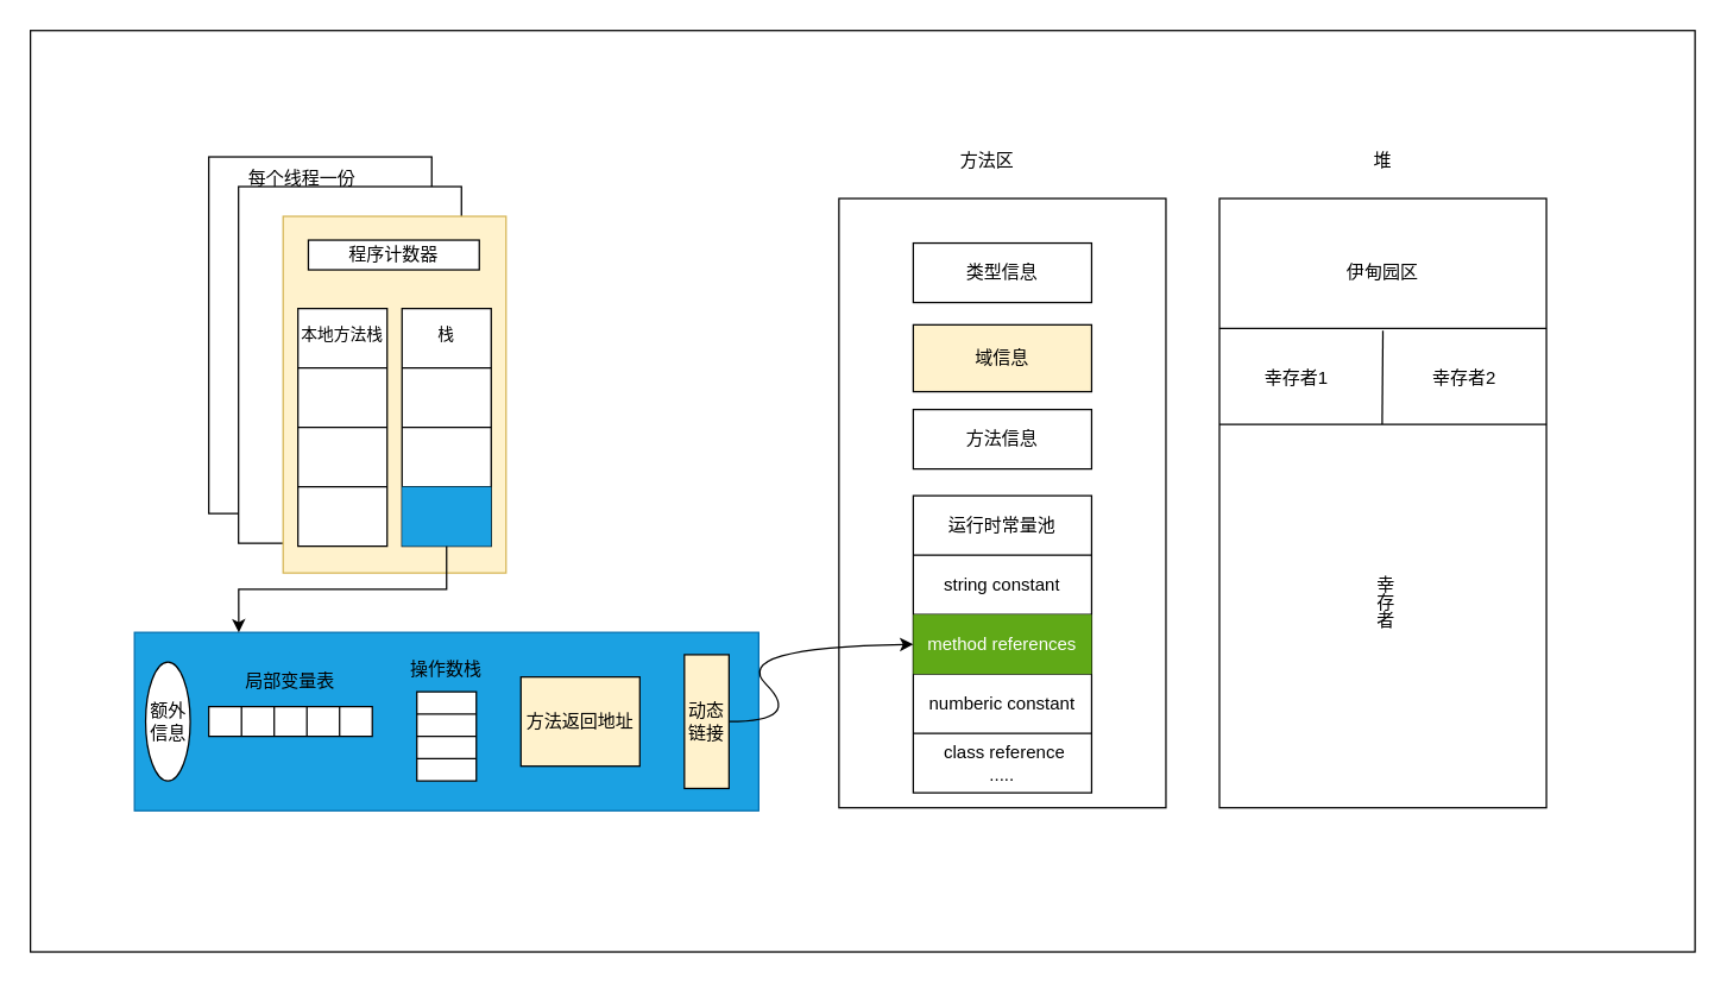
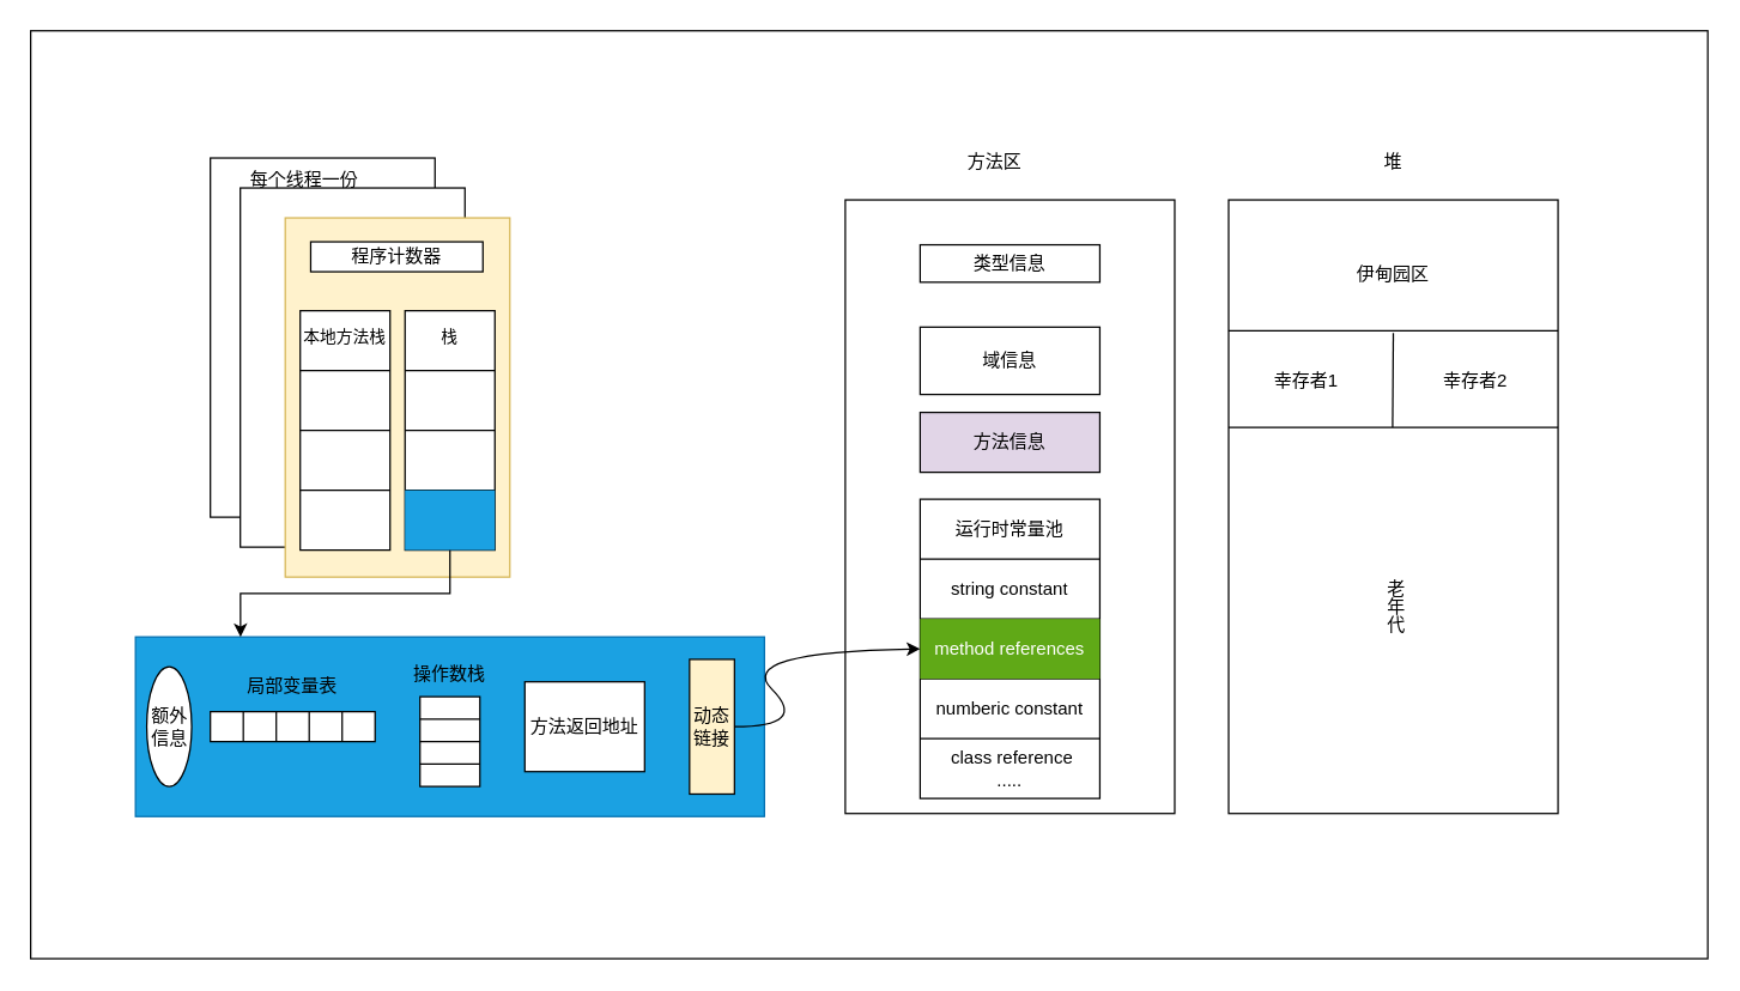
  <mxCell id="0" />
  <mxCell id="1" parent="0" />
  <mxCell id="2" value="" style="rounded=0;whiteSpace=wrap;html=1;" vertex="1" parent="1"><mxGeometry width="1120" height="620" as="geometry" x="20" y="20" /></mxCell>
  <mxCell id="3" value="" style="rounded=0;whiteSpace=wrap;html=1;" vertex="1" parent="1"><mxGeometry x="140" y="105" width="150" height="240" as="geometry" /></mxCell>
  <mxCell id="4" value="" style="rounded=0;whiteSpace=wrap;html=1;" vertex="1" parent="1"><mxGeometry x="160" y="125" width="150" height="240" as="geometry" /></mxCell>
  <mxCell id="5" value="" style="rounded=0;whiteSpace=wrap;html=1;fillColor=#fff2cc;strokeColor=#d6b656;" vertex="1" parent="1"><mxGeometry x="190" y="145" width="150" height="240" as="geometry" /></mxCell>
  <mxCell id="6" value="程序计数器" style="rounded=0;whiteSpace=wrap;html=1;" vertex="1" parent="1"><mxGeometry x="207" y="161" width="115" height="20" as="geometry" /></mxCell>
  <mxCell id="7" value="每个线程一份" style="text;html=1;align=center;verticalAlign=middle;whiteSpace=wrap;rounded=0;" vertex="1" parent="1"><mxGeometry x="127.5" y="105" width="150" height="30" as="geometry" /></mxCell>
  <mxCell id="8" value="" style="rounded=0;whiteSpace=wrap;html=1;fillColor=#1ba1e2;fontColor=#ffffff;strokeColor=#006EAF;" vertex="1" parent="1"><mxGeometry x="90" y="425" width="420" height="120" as="geometry" /></mxCell>
  <mxCell id="9" value="动态链接" style="rounded=0;whiteSpace=wrap;html=1;fillColor=#fff2cc;" vertex="1" parent="1"><mxGeometry x="460" y="440" width="30" height="90" as="geometry" /></mxCell>
- <mxCell id="10" value="方法返回地址" style="rounded=0;whiteSpace=wrap;html=1;fillColor=#fff2cc;" vertex="1" parent="1"><mxGeometry x="350" y="455" width="80" height="60" as="geometry" /></mxCell>
+ <mxCell id="10" value="方法返回地址" style="rounded=0;whiteSpace=wrap;html=1;" vertex="1" parent="1"><mxGeometry x="350" y="455" width="80" height="60" as="geometry" /></mxCell>
  <mxCell id="11" value="额外信息" style="ellipse;whiteSpace=wrap;html=1;" vertex="1" parent="1"><mxGeometry x="97.5" y="445" width="30" height="80" as="geometry" /></mxCell>
  <mxCell id="12" value="" style="shape=table;startSize=0;container=1;collapsible=0;childLayout=tableLayout;" vertex="1" parent="1"><mxGeometry x="200" y="207" width="60" height="160" as="geometry" /></mxCell>
  <mxCell id="13" value="" style="shape=tableRow;horizontal=0;startSize=0;swimlaneHead=0;swimlaneBody=0;strokeColor=inherit;top=0;left=0;bottom=0;right=0;collapsible=0;dropTarget=0;fillColor=none;points=[[0,0.5],[1,0.5]];portConstraint=eastwest;" vertex="1" parent="12"><mxGeometry width="60" height="40" as="geometry" /></mxCell>
  <mxCell id="14" value="" style="shape=partialRectangle;html=1;whiteSpace=wrap;connectable=0;strokeColor=inherit;overflow=hidden;fillColor=none;top=0;left=0;bottom=0;right=0;pointerEvents=1;" vertex="1" parent="13"><mxGeometry width="60" height="40" as="geometry"><mxRectangle width="60" height="40" as="alternateBounds" /></mxGeometry></mxCell>
  <mxCell id="15" value="" style="shape=tableRow;horizontal=0;startSize=0;swimlaneHead=0;swimlaneBody=0;strokeColor=inherit;top=0;left=0;bottom=0;right=0;collapsible=0;dropTarget=0;fillColor=none;points=[[0,0.5],[1,0.5]];portConstraint=eastwest;" vertex="1" parent="12"><mxGeometry y="40" width="60" height="40" as="geometry" /></mxCell>
  <mxCell id="16" value="" style="shape=partialRectangle;html=1;whiteSpace=wrap;connectable=0;strokeColor=inherit;overflow=hidden;fillColor=none;top=0;left=0;bottom=0;right=0;pointerEvents=1;" vertex="1" parent="15"><mxGeometry width="60" height="40" as="geometry"><mxRectangle width="60" height="40" as="alternateBounds" /></mxGeometry></mxCell>
  <mxCell id="17" value="" style="shape=tableRow;horizontal=0;startSize=0;swimlaneHead=0;swimlaneBody=0;strokeColor=inherit;top=0;left=0;bottom=0;right=0;collapsible=0;dropTarget=0;fillColor=none;points=[[0,0.5],[1,0.5]];portConstraint=eastwest;" vertex="1" parent="12"><mxGeometry y="80" width="60" height="40" as="geometry" /></mxCell>
  <mxCell id="18" value="" style="shape=partialRectangle;html=1;whiteSpace=wrap;connectable=0;strokeColor=inherit;overflow=hidden;fillColor=none;top=0;left=0;bottom=0;right=0;pointerEvents=1;" vertex="1" parent="17"><mxGeometry width="60" height="40" as="geometry"><mxRectangle width="60" height="40" as="alternateBounds" /></mxGeometry></mxCell>
  <mxCell id="19" style="shape=tableRow;horizontal=0;startSize=0;swimlaneHead=0;swimlaneBody=0;strokeColor=inherit;top=0;left=0;bottom=0;right=0;collapsible=0;dropTarget=0;fillColor=none;points=[[0,0.5],[1,0.5]];portConstraint=eastwest;" vertex="1" parent="12"><mxGeometry y="120" width="60" height="40" as="geometry" /></mxCell>
  <mxCell id="20" style="shape=partialRectangle;html=1;whiteSpace=wrap;connectable=0;strokeColor=inherit;overflow=hidden;fillColor=none;top=0;left=0;bottom=0;right=0;pointerEvents=1;" vertex="1" parent="19"><mxGeometry width="60" height="40" as="geometry"><mxRectangle width="60" height="40" as="alternateBounds" /></mxGeometry></mxCell>
  <mxCell id="21" value="" style="shape=table;startSize=0;container=1;collapsible=0;childLayout=tableLayout;" vertex="1" parent="1"><mxGeometry x="270" y="207" width="60" height="160" as="geometry" /></mxCell>
  <mxCell id="22" value="" style="shape=tableRow;horizontal=0;startSize=0;swimlaneHead=0;swimlaneBody=0;strokeColor=inherit;top=0;left=0;bottom=0;right=0;collapsible=0;dropTarget=0;fillColor=none;points=[[0,0.5],[1,0.5]];portConstraint=eastwest;" vertex="1" parent="21"><mxGeometry width="60" height="40" as="geometry" /></mxCell>
  <mxCell id="23" value="" style="shape=partialRectangle;html=1;whiteSpace=wrap;connectable=0;strokeColor=inherit;overflow=hidden;fillColor=none;top=0;left=0;bottom=0;right=0;pointerEvents=1;" vertex="1" parent="22"><mxGeometry width="60" height="40" as="geometry"><mxRectangle width="60" height="40" as="alternateBounds" /></mxGeometry></mxCell>
  <mxCell id="24" value="" style="shape=tableRow;horizontal=0;startSize=0;swimlaneHead=0;swimlaneBody=0;strokeColor=inherit;top=0;left=0;bottom=0;right=0;collapsible=0;dropTarget=0;fillColor=none;points=[[0,0.5],[1,0.5]];portConstraint=eastwest;" vertex="1" parent="21"><mxGeometry y="40" width="60" height="40" as="geometry" /></mxCell>
  <mxCell id="25" value="" style="shape=partialRectangle;html=1;whiteSpace=wrap;connectable=0;strokeColor=inherit;overflow=hidden;fillColor=none;top=0;left=0;bottom=0;right=0;pointerEvents=1;" vertex="1" parent="24"><mxGeometry width="60" height="40" as="geometry"><mxRectangle width="60" height="40" as="alternateBounds" /></mxGeometry></mxCell>
  <mxCell id="26" value="" style="shape=tableRow;horizontal=0;startSize=0;swimlaneHead=0;swimlaneBody=0;strokeColor=inherit;top=0;left=0;bottom=0;right=0;collapsible=0;dropTarget=0;fillColor=none;points=[[0,0.5],[1,0.5]];portConstraint=eastwest;" vertex="1" parent="21"><mxGeometry y="80" width="60" height="40" as="geometry" /></mxCell>
  <mxCell id="27" value="" style="shape=partialRectangle;html=1;whiteSpace=wrap;connectable=0;strokeColor=inherit;overflow=hidden;fillColor=none;top=0;left=0;bottom=0;right=0;pointerEvents=1;" vertex="1" parent="26"><mxGeometry width="60" height="40" as="geometry"><mxRectangle width="60" height="40" as="alternateBounds" /></mxGeometry></mxCell>
  <mxCell id="28" style="shape=tableRow;horizontal=0;startSize=0;swimlaneHead=0;swimlaneBody=0;strokeColor=inherit;top=0;left=0;bottom=0;right=0;collapsible=0;dropTarget=0;fillColor=none;points=[[0,0.5],[1,0.5]];portConstraint=eastwest;" vertex="1" parent="21"><mxGeometry y="120" width="60" height="40" as="geometry" /></mxCell>
  <mxCell id="29" style="shape=partialRectangle;html=1;whiteSpace=wrap;connectable=0;strokeColor=#006EAF;overflow=hidden;fillColor=#1ba1e2;top=0;left=0;bottom=0;right=0;pointerEvents=1;fontColor=#ffffff;" vertex="1" parent="28"><mxGeometry width="60" height="40" as="geometry"><mxRectangle width="60" height="40" as="alternateBounds" /></mxGeometry></mxCell>
  <mxCell id="30" value="本地方法栈" style="text;html=1;align=center;verticalAlign=middle;whiteSpace=wrap;rounded=0;fontSize=11;" vertex="1" parent="1"><mxGeometry x="200" y="210" width="60" height="30" as="geometry" /></mxCell>
  <mxCell id="31" value="栈" style="text;html=1;align=center;verticalAlign=middle;whiteSpace=wrap;rounded=0;fontSize=11;" vertex="1" parent="1"><mxGeometry x="270" y="210" width="60" height="30" as="geometry" /></mxCell>
  <mxCell id="32" value="" style="shape=table;startSize=0;container=1;collapsible=0;childLayout=tableLayout;" vertex="1" parent="1"><mxGeometry x="140" y="475" width="110" height="20" as="geometry" /></mxCell>
  <mxCell id="33" value="" style="shape=tableRow;horizontal=0;startSize=0;swimlaneHead=0;swimlaneBody=0;strokeColor=inherit;top=0;left=0;bottom=0;right=0;collapsible=0;dropTarget=0;fillColor=none;points=[[0,0.5],[1,0.5]];portConstraint=eastwest;" vertex="1" parent="32"><mxGeometry width="110" height="20" as="geometry" /></mxCell>
  <mxCell id="34" value="" style="shape=partialRectangle;html=1;whiteSpace=wrap;connectable=0;strokeColor=inherit;overflow=hidden;fillColor=none;top=0;left=0;bottom=0;right=0;pointerEvents=1;" vertex="1" parent="33"><mxGeometry width="22" height="20" as="geometry"><mxRectangle width="22" height="20" as="alternateBounds" /></mxGeometry></mxCell>
  <mxCell id="35" value="" style="shape=partialRectangle;html=1;whiteSpace=wrap;connectable=0;strokeColor=inherit;overflow=hidden;fillColor=none;top=0;left=0;bottom=0;right=0;pointerEvents=1;" vertex="1" parent="33"><mxGeometry x="22" width="22" height="20" as="geometry"><mxRectangle width="22" height="20" as="alternateBounds" /></mxGeometry></mxCell>
  <mxCell id="36" value="" style="shape=partialRectangle;html=1;whiteSpace=wrap;connectable=0;strokeColor=inherit;overflow=hidden;fillColor=none;top=0;left=0;bottom=0;right=0;pointerEvents=1;" vertex="1" parent="33"><mxGeometry x="44" width="22" height="20" as="geometry"><mxRectangle width="22" height="20" as="alternateBounds" /></mxGeometry></mxCell>
  <mxCell id="37" value="" style="shape=partialRectangle;html=1;whiteSpace=wrap;connectable=0;strokeColor=inherit;overflow=hidden;fillColor=none;top=0;left=0;bottom=0;right=0;pointerEvents=1;" vertex="1" parent="33"><mxGeometry x="66" width="22" height="20" as="geometry"><mxRectangle width="22" height="20" as="alternateBounds" /></mxGeometry></mxCell>
  <mxCell id="38" value="" style="shape=partialRectangle;html=1;whiteSpace=wrap;connectable=0;strokeColor=inherit;overflow=hidden;fillColor=none;top=0;left=0;bottom=0;right=0;pointerEvents=1;" vertex="1" parent="33"><mxGeometry x="88" width="22" height="20" as="geometry"><mxRectangle width="22" height="20" as="alternateBounds" /></mxGeometry></mxCell>
  <mxCell id="39" value="" style="shape=table;startSize=0;container=1;collapsible=0;childLayout=tableLayout;" vertex="1" parent="1"><mxGeometry x="280" y="465" width="40" height="60" as="geometry" /></mxCell>
  <mxCell id="40" value="" style="shape=tableRow;horizontal=0;startSize=0;swimlaneHead=0;swimlaneBody=0;strokeColor=inherit;top=0;left=0;bottom=0;right=0;collapsible=0;dropTarget=0;fillColor=none;points=[[0,0.5],[1,0.5]];portConstraint=eastwest;" vertex="1" parent="39"><mxGeometry width="40" height="15" as="geometry" /></mxCell>
  <mxCell id="41" value="" style="shape=partialRectangle;html=1;whiteSpace=wrap;connectable=0;strokeColor=inherit;overflow=hidden;fillColor=none;top=0;left=0;bottom=0;right=0;pointerEvents=1;" vertex="1" parent="40"><mxGeometry width="40" height="15" as="geometry"><mxRectangle width="40" height="15" as="alternateBounds" /></mxGeometry></mxCell>
  <mxCell id="42" value="" style="shape=tableRow;horizontal=0;startSize=0;swimlaneHead=0;swimlaneBody=0;strokeColor=inherit;top=0;left=0;bottom=0;right=0;collapsible=0;dropTarget=0;fillColor=none;points=[[0,0.5],[1,0.5]];portConstraint=eastwest;" vertex="1" parent="39"><mxGeometry y="15" width="40" height="15" as="geometry" /></mxCell>
  <mxCell id="43" value="" style="shape=partialRectangle;html=1;whiteSpace=wrap;connectable=0;strokeColor=inherit;overflow=hidden;fillColor=none;top=0;left=0;bottom=0;right=0;pointerEvents=1;" vertex="1" parent="42"><mxGeometry width="40" height="15" as="geometry"><mxRectangle width="40" height="15" as="alternateBounds" /></mxGeometry></mxCell>
  <mxCell id="44" value="" style="shape=tableRow;horizontal=0;startSize=0;swimlaneHead=0;swimlaneBody=0;strokeColor=inherit;top=0;left=0;bottom=0;right=0;collapsible=0;dropTarget=0;fillColor=none;points=[[0,0.5],[1,0.5]];portConstraint=eastwest;" vertex="1" parent="39"><mxGeometry y="30" width="40" height="15" as="geometry" /></mxCell>
  <mxCell id="45" value="" style="shape=partialRectangle;html=1;whiteSpace=wrap;connectable=0;strokeColor=inherit;overflow=hidden;fillColor=none;top=0;left=0;bottom=0;right=0;pointerEvents=1;" vertex="1" parent="44"><mxGeometry width="40" height="15" as="geometry"><mxRectangle width="40" height="15" as="alternateBounds" /></mxGeometry></mxCell>
  <mxCell id="46" value="" style="shape=tableRow;horizontal=0;startSize=0;swimlaneHead=0;swimlaneBody=0;strokeColor=inherit;top=0;left=0;bottom=0;right=0;collapsible=0;dropTarget=0;fillColor=none;points=[[0,0.5],[1,0.5]];portConstraint=eastwest;" vertex="1" parent="39"><mxGeometry y="45" width="40" height="15" as="geometry" /></mxCell>
  <mxCell id="47" value="" style="shape=partialRectangle;html=1;whiteSpace=wrap;connectable=0;strokeColor=inherit;overflow=hidden;fillColor=none;top=0;left=0;bottom=0;right=0;pointerEvents=1;" vertex="1" parent="46"><mxGeometry width="40" height="15" as="geometry"><mxRectangle width="40" height="15" as="alternateBounds" /></mxGeometry></mxCell>
  <mxCell id="48" value="局部变量表" style="text;html=1;align=center;verticalAlign=middle;whiteSpace=wrap;rounded=0;" vertex="1" parent="1"><mxGeometry x="150" y="445" width="90" height="25" as="geometry" /></mxCell>
  <mxCell id="49" value="操作数栈" style="text;html=1;align=center;verticalAlign=middle;whiteSpace=wrap;rounded=0;" vertex="1" parent="1"><mxGeometry x="270" y="435" width="60" height="30" as="geometry" /></mxCell>
  <mxCell id="50" value="" style="rounded=0;whiteSpace=wrap;html=1;" vertex="1" parent="1"><mxGeometry x="564" y="133" width="220" height="410" as="geometry" /></mxCell>
  <mxCell id="51" value="方法区" style="text;html=1;align=center;verticalAlign=middle;whiteSpace=wrap;rounded=0;" vertex="1" parent="1"><mxGeometry x="634" y="93" width="60" height="30" as="geometry" /></mxCell>
- <mxCell id="52" value="类型信息" style="rounded=0;whiteSpace=wrap;html=1;" vertex="1" parent="1"><mxGeometry x="614" y="163" width="120" height="40" as="geometry" /></mxCell>
- <mxCell id="53" value="域信息" style="rounded=0;whiteSpace=wrap;html=1;fillColor=#fff2cc;" vertex="1" parent="1"><mxGeometry x="614" y="218" width="120" height="45" as="geometry" /></mxCell>
- <mxCell id="54" value="方法信息" style="rounded=0;whiteSpace=wrap;html=1;" vertex="1" parent="1"><mxGeometry x="614" y="275" width="120" height="40" as="geometry" /></mxCell>
+ <mxCell id="52" value="类型信息" style="rounded=0;whiteSpace=wrap;html=1;" vertex="1" parent="1"><mxGeometry x="614" y="163" width="120" height="25" as="geometry" /></mxCell>
+ <mxCell id="53" value="域信息" style="rounded=0;whiteSpace=wrap;html=1;" vertex="1" parent="1"><mxGeometry x="614" y="218" width="120" height="45" as="geometry" /></mxCell>
+ <mxCell id="54" value="方法信息" style="rounded=0;whiteSpace=wrap;html=1;fillColor=#e1d5e7;" vertex="1" parent="1"><mxGeometry x="614" y="275" width="120" height="40" as="geometry" /></mxCell>
  <mxCell id="55" value="" style="shape=table;startSize=0;container=1;collapsible=0;childLayout=tableLayout;" vertex="1" parent="1"><mxGeometry x="614" y="333" width="120" height="200" as="geometry" /></mxCell>
  <mxCell id="56" value="" style="shape=tableRow;horizontal=0;startSize=0;swimlaneHead=0;swimlaneBody=0;strokeColor=inherit;top=0;left=0;bottom=0;right=0;collapsible=0;dropTarget=0;fillColor=none;points=[[0,0.5],[1,0.5]];portConstraint=eastwest;" vertex="1" parent="55"><mxGeometry width="120" height="40" as="geometry" /></mxCell>
  <mxCell id="57" value="运行时常量池" style="shape=partialRectangle;html=1;whiteSpace=wrap;connectable=0;strokeColor=inherit;overflow=hidden;fillColor=none;top=0;left=0;bottom=0;right=0;pointerEvents=1;" vertex="1" parent="56"><mxGeometry width="120" height="40" as="geometry"><mxRectangle width="120" height="40" as="alternateBounds" /></mxGeometry></mxCell>
  <mxCell id="58" value="" style="shape=tableRow;horizontal=0;startSize=0;swimlaneHead=0;swimlaneBody=0;strokeColor=inherit;top=0;left=0;bottom=0;right=0;collapsible=0;dropTarget=0;fillColor=none;points=[[0,0.5],[1,0.5]];portConstraint=eastwest;" vertex="1" parent="55"><mxGeometry y="40" width="120" height="40" as="geometry" /></mxCell>
  <mxCell id="59" value="string constant" style="shape=partialRectangle;html=1;whiteSpace=wrap;connectable=0;strokeColor=inherit;overflow=hidden;fillColor=none;top=0;left=0;bottom=0;right=0;pointerEvents=1;" vertex="1" parent="58"><mxGeometry width="120" height="40" as="geometry"><mxRectangle width="120" height="40" as="alternateBounds" /></mxGeometry></mxCell>
  <mxCell id="60" value="" style="shape=tableRow;horizontal=0;startSize=0;swimlaneHead=0;swimlaneBody=0;strokeColor=inherit;top=0;left=0;bottom=0;right=0;collapsible=0;dropTarget=0;fillColor=none;points=[[0,0.5],[1,0.5]];portConstraint=eastwest;" vertex="1" parent="55"><mxGeometry y="80" width="120" height="40" as="geometry" /></mxCell>
  <mxCell id="61" value="method references" style="shape=partialRectangle;html=1;whiteSpace=wrap;connectable=0;strokeColor=#2D7600;overflow=hidden;fillColor=#60a917;top=0;left=0;bottom=0;right=0;pointerEvents=1;fontColor=#ffffff;" vertex="1" parent="60"><mxGeometry width="120" height="40" as="geometry"><mxRectangle width="120" height="40" as="alternateBounds" /></mxGeometry></mxCell>
  <mxCell id="62" value="" style="shape=tableRow;horizontal=0;startSize=0;swimlaneHead=0;swimlaneBody=0;strokeColor=inherit;top=0;left=0;bottom=0;right=0;collapsible=0;dropTarget=0;fillColor=none;points=[[0,0.5],[1,0.5]];portConstraint=eastwest;" vertex="1" parent="55"><mxGeometry y="120" width="120" height="40" as="geometry" /></mxCell>
  <mxCell id="63" value="numberic constant" style="shape=partialRectangle;html=1;whiteSpace=wrap;connectable=0;strokeColor=inherit;overflow=hidden;fillColor=none;top=0;left=0;bottom=0;right=0;pointerEvents=1;" vertex="1" parent="62"><mxGeometry width="120" height="40" as="geometry"><mxRectangle width="120" height="40" as="alternateBounds" /></mxGeometry></mxCell>
  <mxCell id="64" value="" style="shape=tableRow;horizontal=0;startSize=0;swimlaneHead=0;swimlaneBody=0;strokeColor=inherit;top=0;left=0;bottom=0;right=0;collapsible=0;dropTarget=0;fillColor=none;points=[[0,0.5],[1,0.5]];portConstraint=eastwest;" vertex="1" parent="55"><mxGeometry y="160" width="120" height="40" as="geometry" /></mxCell>
  <mxCell id="65" value="&amp;nbsp;class reference&lt;div&gt;.....&lt;/div&gt;" style="shape=partialRectangle;html=1;whiteSpace=wrap;connectable=0;strokeColor=inherit;overflow=hidden;fillColor=none;top=0;left=0;bottom=0;right=0;pointerEvents=1;" vertex="1" parent="64"><mxGeometry width="120" height="40" as="geometry"><mxRectangle width="120" height="40" as="alternateBounds" /></mxGeometry></mxCell>
  <mxCell id="66" value="" style="curved=1;endArrow=classic;html=1;rounded=0;entryX=0;entryY=0.5;entryDx=0;entryDy=0;" edge="1" parent="1" target="60"><mxGeometry width="50" height="50" relative="1" as="geometry"><mxPoint x="490" y="485" as="sourcePoint" /><mxPoint x="540" y="435" as="targetPoint" /><Array as="points"><mxPoint x="540" y="485" /><mxPoint x="490" y="435" /></Array></mxGeometry></mxCell>
  <mxCell id="67" value="" style="rounded=0;whiteSpace=wrap;html=1;" vertex="1" parent="1"><mxGeometry x="820" y="133" width="220" height="410" as="geometry" /></mxCell>
  <mxCell id="68" value="堆" style="text;html=1;align=center;verticalAlign=middle;whiteSpace=wrap;rounded=0;" vertex="1" parent="1"><mxGeometry x="900" y="93" width="60" height="30" as="geometry" /></mxCell>
  <mxCell id="69" value="" style="endArrow=none;html=1;rounded=0;entryX=1;entryY=0.25;entryDx=0;entryDy=0;exitX=0;exitY=0.25;exitDx=0;exitDy=0;" edge="1" parent="1"><mxGeometry width="50" height="50" relative="1" as="geometry"><mxPoint x="820" y="220.5" as="sourcePoint" /><mxPoint x="1040" y="220.5" as="targetPoint" /></mxGeometry></mxCell>
  <mxCell id="70" value="" style="endArrow=none;html=1;rounded=0;entryX=1;entryY=0.25;entryDx=0;entryDy=0;exitX=0;exitY=0.25;exitDx=0;exitDy=0;" edge="1" parent="1"><mxGeometry width="50" height="50" relative="1" as="geometry"><mxPoint x="820" y="285" as="sourcePoint" /><mxPoint x="1040" y="285" as="targetPoint" /></mxGeometry></mxCell>
  <mxCell id="71" value="伊甸园区" style="text;html=1;align=center;verticalAlign=middle;whiteSpace=wrap;rounded=0;" vertex="1" parent="1"><mxGeometry x="885" y="169.5" width="90" height="27" as="geometry" /></mxCell>
  <mxCell id="72" value="" style="endArrow=none;html=1;rounded=0;" edge="1" parent="1"><mxGeometry width="50" height="50" relative="1" as="geometry"><mxPoint x="929.5" y="285" as="sourcePoint" /><mxPoint x="930" y="222" as="targetPoint" /></mxGeometry></mxCell>
  <mxCell id="73" value="幸存者1" style="text;html=1;align=center;verticalAlign=middle;whiteSpace=wrap;rounded=0;" vertex="1" parent="1"><mxGeometry x="827" y="240" width="90" height="27" as="geometry" /></mxCell>
  <mxCell id="74" value="幸存者2" style="text;html=1;align=center;verticalAlign=middle;whiteSpace=wrap;rounded=0;" vertex="1" parent="1"><mxGeometry x="940" y="240" width="90" height="27" as="geometry" /></mxCell>
- <mxCell id="75" value="幸存者" style="text;html=1;align=center;verticalAlign=middle;whiteSpace=wrap;rounded=0;textDirection=vertical-lr;" vertex="1" parent="1"><mxGeometry x="900" y="365" width="60" height="80" as="geometry" /></mxCell>
+ <mxCell id="75" value="老年代" style="text;html=1;align=center;verticalAlign=middle;whiteSpace=wrap;rounded=0;textDirection=vertical-lr;" vertex="1" parent="1"><mxGeometry x="900" y="365" width="60" height="80" as="geometry" /></mxCell>
  <mxCell id="76" style="edgeStyle=orthogonalEdgeStyle;rounded=0;orthogonalLoop=1;jettySize=auto;html=1;exitX=0.5;exitY=1;exitDx=0;exitDy=0;entryX=0.167;entryY=0;entryDx=0;entryDy=0;entryPerimeter=0;" edge="1" parent="1" source="21" target="8"><mxGeometry relative="1" as="geometry" /></mxCell>
